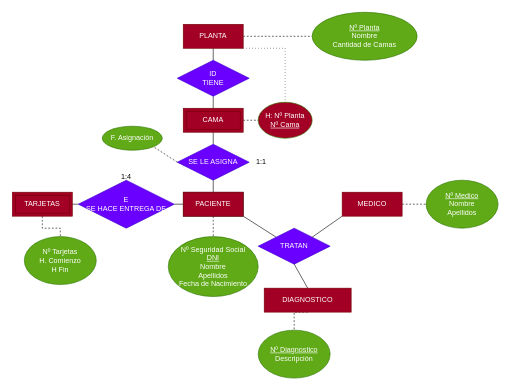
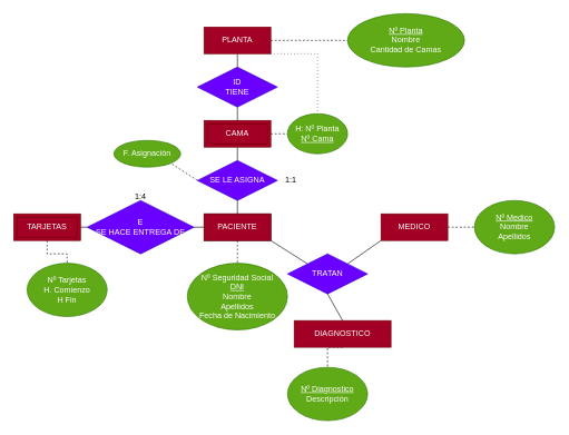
  <mxCell id="0" />
  <mxCell id="1" parent="0" />
  <mxCell id="2" style="edgeStyle=orthogonalEdgeStyle;rounded=0;orthogonalLoop=1;jettySize=auto;html=1;exitX=0.5;exitY=1;exitDx=0;exitDy=0;entryX=0.5;entryY=0;entryDx=0;entryDy=0;endArrow=none;endFill=0;" edge="1" parent="1" source="5" target="11"><mxGeometry relative="1" as="geometry" /></mxCell>
  <mxCell id="3" style="edgeStyle=orthogonalEdgeStyle;rounded=0;orthogonalLoop=1;jettySize=auto;html=1;exitX=1;exitY=1;exitDx=0;exitDy=0;entryX=0.5;entryY=0;entryDx=0;entryDy=0;dashed=1;endArrow=none;endFill=0;dashPattern=1 4;" edge="1" parent="1" source="5" target="32"><mxGeometry relative="1" as="geometry"><Array as="points"><mxPoint x="475" y="80" /></Array></mxGeometry></mxCell>
  <mxCell id="4" style="edgeStyle=orthogonalEdgeStyle;rounded=0;orthogonalLoop=1;jettySize=auto;html=1;exitX=1;exitY=0.5;exitDx=0;exitDy=0;entryX=0;entryY=0.5;entryDx=0;entryDy=0;dashed=1;endArrow=none;endFill=0;" edge="1" parent="1" source="5" target="33"><mxGeometry relative="1" as="geometry" /></mxCell>
  <mxCell id="5" value="PLANTA" style="whiteSpace=wrap;html=1;align=center;fillColor=#a20025;fontColor=#ffffff;strokeColor=#6F0000;" vertex="1" parent="1"><mxGeometry x="305" y="40" width="100" height="40" as="geometry" /></mxCell>
  <mxCell id="6" style="edgeStyle=orthogonalEdgeStyle;rounded=0;orthogonalLoop=1;jettySize=auto;html=1;exitX=0.5;exitY=1;exitDx=0;exitDy=0;entryX=0.5;entryY=0;entryDx=0;entryDy=0;endArrow=none;endFill=0;" edge="1" parent="1" source="8" target="14"><mxGeometry relative="1" as="geometry" /></mxCell>
  <mxCell id="7" style="edgeStyle=none;rounded=0;orthogonalLoop=1;jettySize=auto;html=1;exitX=1;exitY=0.5;exitDx=0;exitDy=0;entryX=0;entryY=0.5;entryDx=0;entryDy=0;dashed=1;endArrow=none;endFill=0;" edge="1" parent="1" source="8" target="32"><mxGeometry relative="1" as="geometry" /></mxCell>
  <mxCell id="8" value="CAMA" style="shape=ext;margin=3;double=1;whiteSpace=wrap;html=1;align=center;fillColor=#a20025;fontColor=#ffffff;strokeColor=#6F0000;" vertex="1" parent="1"><mxGeometry x="305" y="180" width="100" height="40" as="geometry" /></mxCell>
  <mxCell id="9" value="PACIENTE" style="whiteSpace=wrap;html=1;align=center;" vertex="1" parent="1"><mxGeometry x="305" y="320" width="100" height="40" as="geometry" /></mxCell>
  <mxCell id="10" style="edgeStyle=orthogonalEdgeStyle;rounded=0;orthogonalLoop=1;jettySize=auto;html=1;exitX=0.5;exitY=1;exitDx=0;exitDy=0;entryX=0.5;entryY=0;entryDx=0;entryDy=0;endArrow=none;endFill=0;" edge="1" parent="1" source="11" target="8"><mxGeometry relative="1" as="geometry" /></mxCell>
  <mxCell id="11" value="ID&lt;br&gt;TIENE" style="shape=rhombus;perimeter=rhombusPerimeter;whiteSpace=wrap;html=1;align=center;fillColor=#6a00ff;fontColor=#ffffff;strokeColor=#3700CC;" vertex="1" parent="1"><mxGeometry x="295" y="100" width="120" height="60" as="geometry" /></mxCell>
  <mxCell id="12" style="edgeStyle=orthogonalEdgeStyle;rounded=0;orthogonalLoop=1;jettySize=auto;html=1;exitX=0.5;exitY=1;exitDx=0;exitDy=0;entryX=0.5;entryY=0;entryDx=0;entryDy=0;endArrow=none;endFill=0;" edge="1" parent="1" source="14" target="9"><mxGeometry relative="1" as="geometry" /></mxCell>
  <mxCell id="13" style="rounded=0;orthogonalLoop=1;jettySize=auto;html=1;exitX=0;exitY=0.5;exitDx=0;exitDy=0;entryX=1;entryY=1;entryDx=0;entryDy=0;dashed=1;endArrow=none;endFill=0;" edge="1" parent="1" source="14" target="36"><mxGeometry relative="1" as="geometry" /></mxCell>
  <mxCell id="14" value="SE LE ASIGNA" style="shape=rhombus;perimeter=rhombusPerimeter;whiteSpace=wrap;html=1;align=center;fillColor=#6a00ff;fontColor=#ffffff;strokeColor=#3700CC;" vertex="1" parent="1"><mxGeometry x="295" y="240" width="120" height="60" as="geometry" /></mxCell>
  <mxCell id="15" style="edgeStyle=orthogonalEdgeStyle;rounded=0;orthogonalLoop=1;jettySize=auto;html=1;exitX=0;exitY=0.5;exitDx=0;exitDy=0;entryX=1;entryY=0.5;entryDx=0;entryDy=0;endArrow=none;endFill=0;" edge="1" parent="1" source="18" target="20"><mxGeometry relative="1" as="geometry" /></mxCell>
  <mxCell id="16" style="edgeStyle=none;rounded=0;orthogonalLoop=1;jettySize=auto;html=1;exitX=1;exitY=1;exitDx=0;exitDy=0;entryX=0;entryY=0;entryDx=0;entryDy=0;endArrow=none;endFill=0;" edge="1" parent="1" source="18" target="23"><mxGeometry relative="1" as="geometry" /></mxCell>
  <mxCell id="17" style="edgeStyle=none;rounded=0;orthogonalLoop=1;jettySize=auto;html=1;exitX=0.5;exitY=1;exitDx=0;exitDy=0;entryX=0.5;entryY=0;entryDx=0;entryDy=0;endArrow=none;endFill=0;dashed=1;" edge="1" parent="1" source="18" target="31"><mxGeometry relative="1" as="geometry" /></mxCell>
  <mxCell id="18" value="PACIENTE" style="whiteSpace=wrap;html=1;align=center;fillColor=#a20025;fontColor=#ffffff;strokeColor=#6F0000;" vertex="1" parent="1"><mxGeometry x="305" y="320" width="100" height="40" as="geometry" /></mxCell>
  <mxCell id="19" style="rounded=0;orthogonalLoop=1;jettySize=auto;html=1;exitX=0;exitY=0.5;exitDx=0;exitDy=0;entryX=1;entryY=0.5;entryDx=0;entryDy=0;endArrow=none;endFill=0;" edge="1" parent="1" source="20" target="22"><mxGeometry relative="1" as="geometry" /></mxCell>
  <mxCell id="20" value="E&lt;br&gt;SE HACE ENTREGA DE" style="shape=rhombus;perimeter=rhombusPerimeter;whiteSpace=wrap;html=1;align=center;fillColor=#6a00ff;fontColor=#ffffff;strokeColor=#3700CC;" vertex="1" parent="1"><mxGeometry x="130" y="300" width="160" height="80" as="geometry" /></mxCell>
  <mxCell id="21" style="edgeStyle=orthogonalEdgeStyle;rounded=0;orthogonalLoop=1;jettySize=auto;html=1;exitX=0.5;exitY=1;exitDx=0;exitDy=0;entryX=0.5;entryY=0;entryDx=0;entryDy=0;dashed=1;endArrow=none;endFill=0;" edge="1" parent="1" source="22" target="30"><mxGeometry relative="1" as="geometry" /></mxCell>
  <mxCell id="22" value="TARJETAS" style="shape=ext;margin=3;double=1;whiteSpace=wrap;html=1;align=center;fillColor=#a20025;fontColor=#ffffff;strokeColor=#6F0000;" vertex="1" parent="1"><mxGeometry x="20" y="320" width="100" height="40" as="geometry" /></mxCell>
  <mxCell id="23" value="TRATAN" style="shape=rhombus;perimeter=rhombusPerimeter;whiteSpace=wrap;html=1;align=center;fillColor=#6a00ff;fontColor=#ffffff;strokeColor=#3700CC;" vertex="1" parent="1"><mxGeometry x="430" y="380" width="120" height="60" as="geometry" /></mxCell>
  <mxCell id="24" style="rounded=0;orthogonalLoop=1;jettySize=auto;html=1;exitX=0;exitY=1;exitDx=0;exitDy=0;entryX=1;entryY=0;entryDx=0;entryDy=0;endArrow=none;endFill=0;" edge="1" parent="1" source="26" target="23"><mxGeometry relative="1" as="geometry" /></mxCell>
  <mxCell id="25" style="edgeStyle=orthogonalEdgeStyle;rounded=0;orthogonalLoop=1;jettySize=auto;html=1;exitX=1;exitY=0.5;exitDx=0;exitDy=0;entryX=0;entryY=0.5;entryDx=0;entryDy=0;dashed=1;endArrow=none;endFill=0;" edge="1" parent="1" source="26" target="34"><mxGeometry relative="1" as="geometry" /></mxCell>
  <mxCell id="26" value="MEDICO" style="whiteSpace=wrap;html=1;align=center;fillColor=#a20025;fontColor=#ffffff;strokeColor=#6F0000;" vertex="1" parent="1"><mxGeometry x="570" y="320" width="100" height="40" as="geometry" /></mxCell>
  <mxCell id="27" style="edgeStyle=none;rounded=0;orthogonalLoop=1;jettySize=auto;html=1;exitX=0.5;exitY=0;exitDx=0;exitDy=0;entryX=0.5;entryY=1;entryDx=0;entryDy=0;endArrow=none;endFill=0;" edge="1" parent="1" source="29" target="23"><mxGeometry relative="1" as="geometry" /></mxCell>
  <mxCell id="28" style="edgeStyle=orthogonalEdgeStyle;rounded=0;orthogonalLoop=1;jettySize=auto;html=1;exitX=0.5;exitY=1;exitDx=0;exitDy=0;entryX=0.5;entryY=0;entryDx=0;entryDy=0;dashed=1;endArrow=none;endFill=0;" edge="1" parent="1" source="29" target="35"><mxGeometry relative="1" as="geometry" /></mxCell>
  <mxCell id="29" value="DIAGNOSTICO" style="whiteSpace=wrap;html=1;align=center;fillColor=#a20025;fontColor=#ffffff;strokeColor=#6F0000;" vertex="1" parent="1"><mxGeometry x="440" y="480" width="145" height="40" as="geometry" /></mxCell>
  <mxCell id="30" value="Nº Tarjetas&lt;br&gt;H. Comienzo&lt;br&gt;H Fin" style="ellipse;whiteSpace=wrap;html=1;fillColor=#60a917;fontColor=#ffffff;strokeColor=#2D7600;" vertex="1" parent="1"><mxGeometry x="40" y="394" width="120" height="80" as="geometry" /></mxCell>
  <mxCell id="31" value="Nº Seguridad Social&lt;br&gt;&lt;u&gt;DNI&lt;/u&gt;&lt;br&gt;Nombre&lt;br&gt;Apellidos&lt;br&gt;Fecha de Nacimiento" style="ellipse;whiteSpace=wrap;html=1;fillColor=#60a917;fontColor=#ffffff;strokeColor=#2D7600;" vertex="1" parent="1"><mxGeometry x="280" y="394" width="150" height="100" as="geometry" /></mxCell>
- <mxCell id="32" value="H: Nº Planta&lt;br&gt;&lt;u&gt;Nº Cama&lt;/u&gt;" style="ellipse;whiteSpace=wrap;html=1;fillColor=#a20025;fontColor=#ffffff;strokeColor=#2D7600;" vertex="1" parent="1"><mxGeometry x="430" y="170" width="90" height="60" as="geometry" /></mxCell>
+ <mxCell id="32" value="H: Nº Planta&lt;br&gt;&lt;u&gt;Nº Cama&lt;/u&gt;" style="ellipse;whiteSpace=wrap;html=1;fillColor=#60a917;fontColor=#ffffff;strokeColor=#2D7600;" vertex="1" parent="1"><mxGeometry x="430" y="170" width="90" height="60" as="geometry" /></mxCell>
  <mxCell id="33" value="&lt;u&gt;Nº Planta&lt;/u&gt;&lt;br&gt;Nombre&lt;br&gt;Cantidad de Camas" style="ellipse;whiteSpace=wrap;html=1;fillColor=#60a917;fontColor=#ffffff;strokeColor=#2D7600;" vertex="1" parent="1"><mxGeometry x="520" y="20" width="175" height="80" as="geometry" /></mxCell>
  <mxCell id="34" value="&lt;u&gt;Nº Medico&lt;/u&gt;&lt;br&gt;Nombre&lt;br&gt;Apellidos" style="ellipse;whiteSpace=wrap;html=1;fillColor=#60a917;fontColor=#ffffff;strokeColor=#2D7600;" vertex="1" parent="1"><mxGeometry x="710" y="300" width="120" height="80" as="geometry" /></mxCell>
  <mxCell id="35" value="&lt;u&gt;Nº Diagnostico&lt;/u&gt;&lt;br&gt;Descripción" style="ellipse;whiteSpace=wrap;html=1;fillColor=#60a917;fontColor=#ffffff;strokeColor=#2D7600;" vertex="1" parent="1"><mxGeometry x="430" y="550" width="120" height="80" as="geometry" /></mxCell>
  <mxCell id="36" value="F. Asignación" style="ellipse;whiteSpace=wrap;html=1;align=center;fillColor=#60a917;fontColor=#ffffff;strokeColor=#2D7600;" vertex="1" parent="1"><mxGeometry x="170" y="210" width="100" height="40" as="geometry" /></mxCell>
  <mxCell id="37" value="1:4" style="text;html=1;strokeColor=none;fillColor=none;align=center;verticalAlign=middle;whiteSpace=wrap;rounded=0;" vertex="1" parent="1"><mxGeometry x="180" y="280" width="60" height="30" as="geometry" /></mxCell>
  <mxCell id="38" value="1:1" style="text;html=1;strokeColor=none;fillColor=none;align=center;verticalAlign=middle;whiteSpace=wrap;rounded=0;" vertex="1" parent="1"><mxGeometry x="405" y="255" width="60" height="30" as="geometry" /></mxCell>
